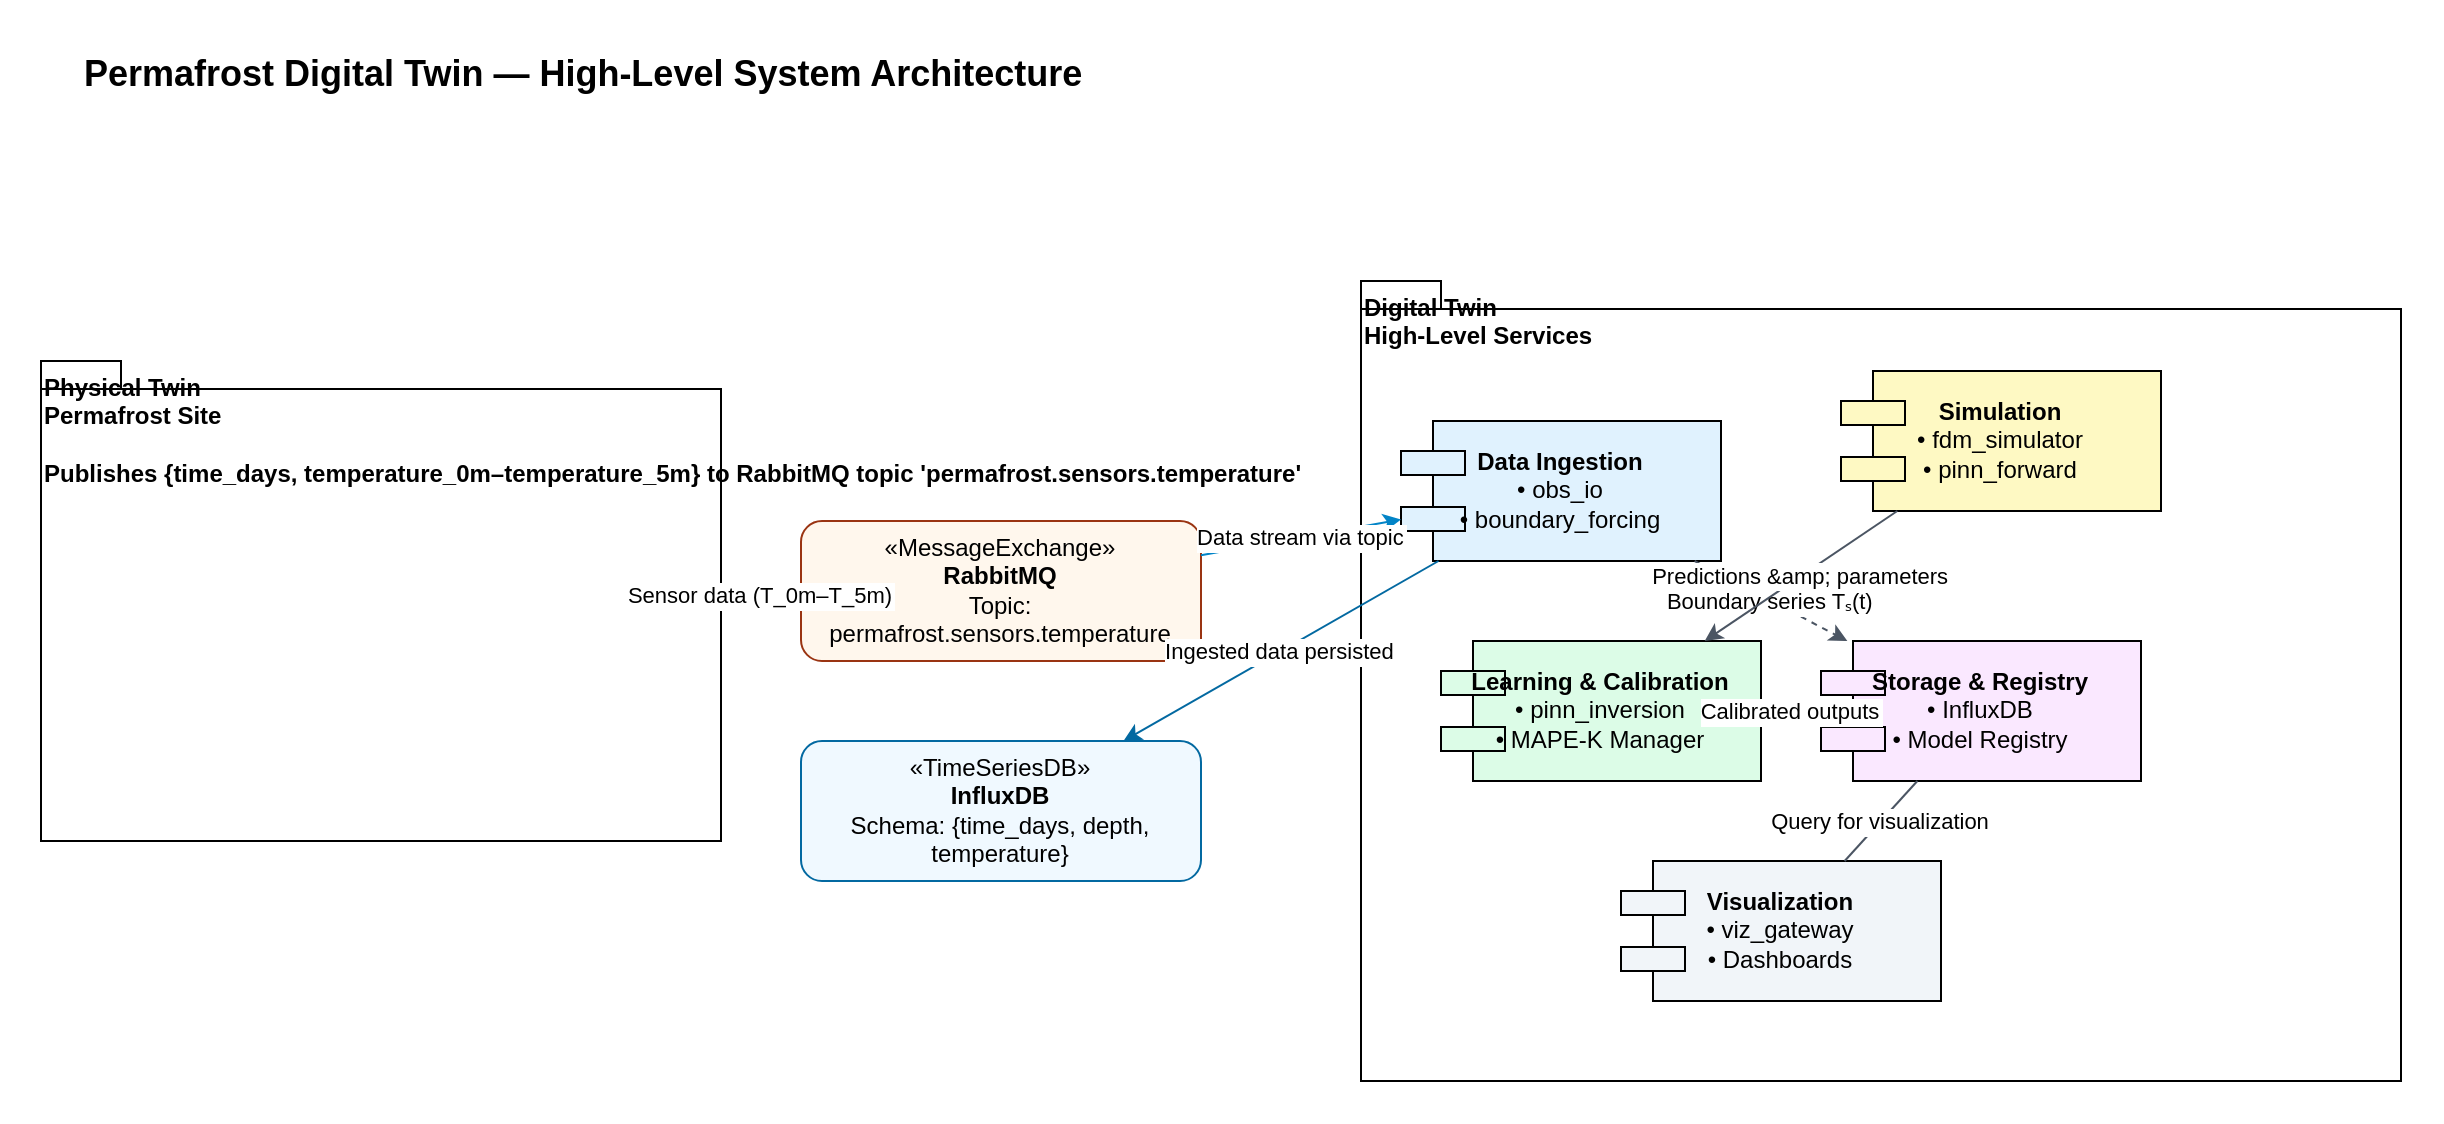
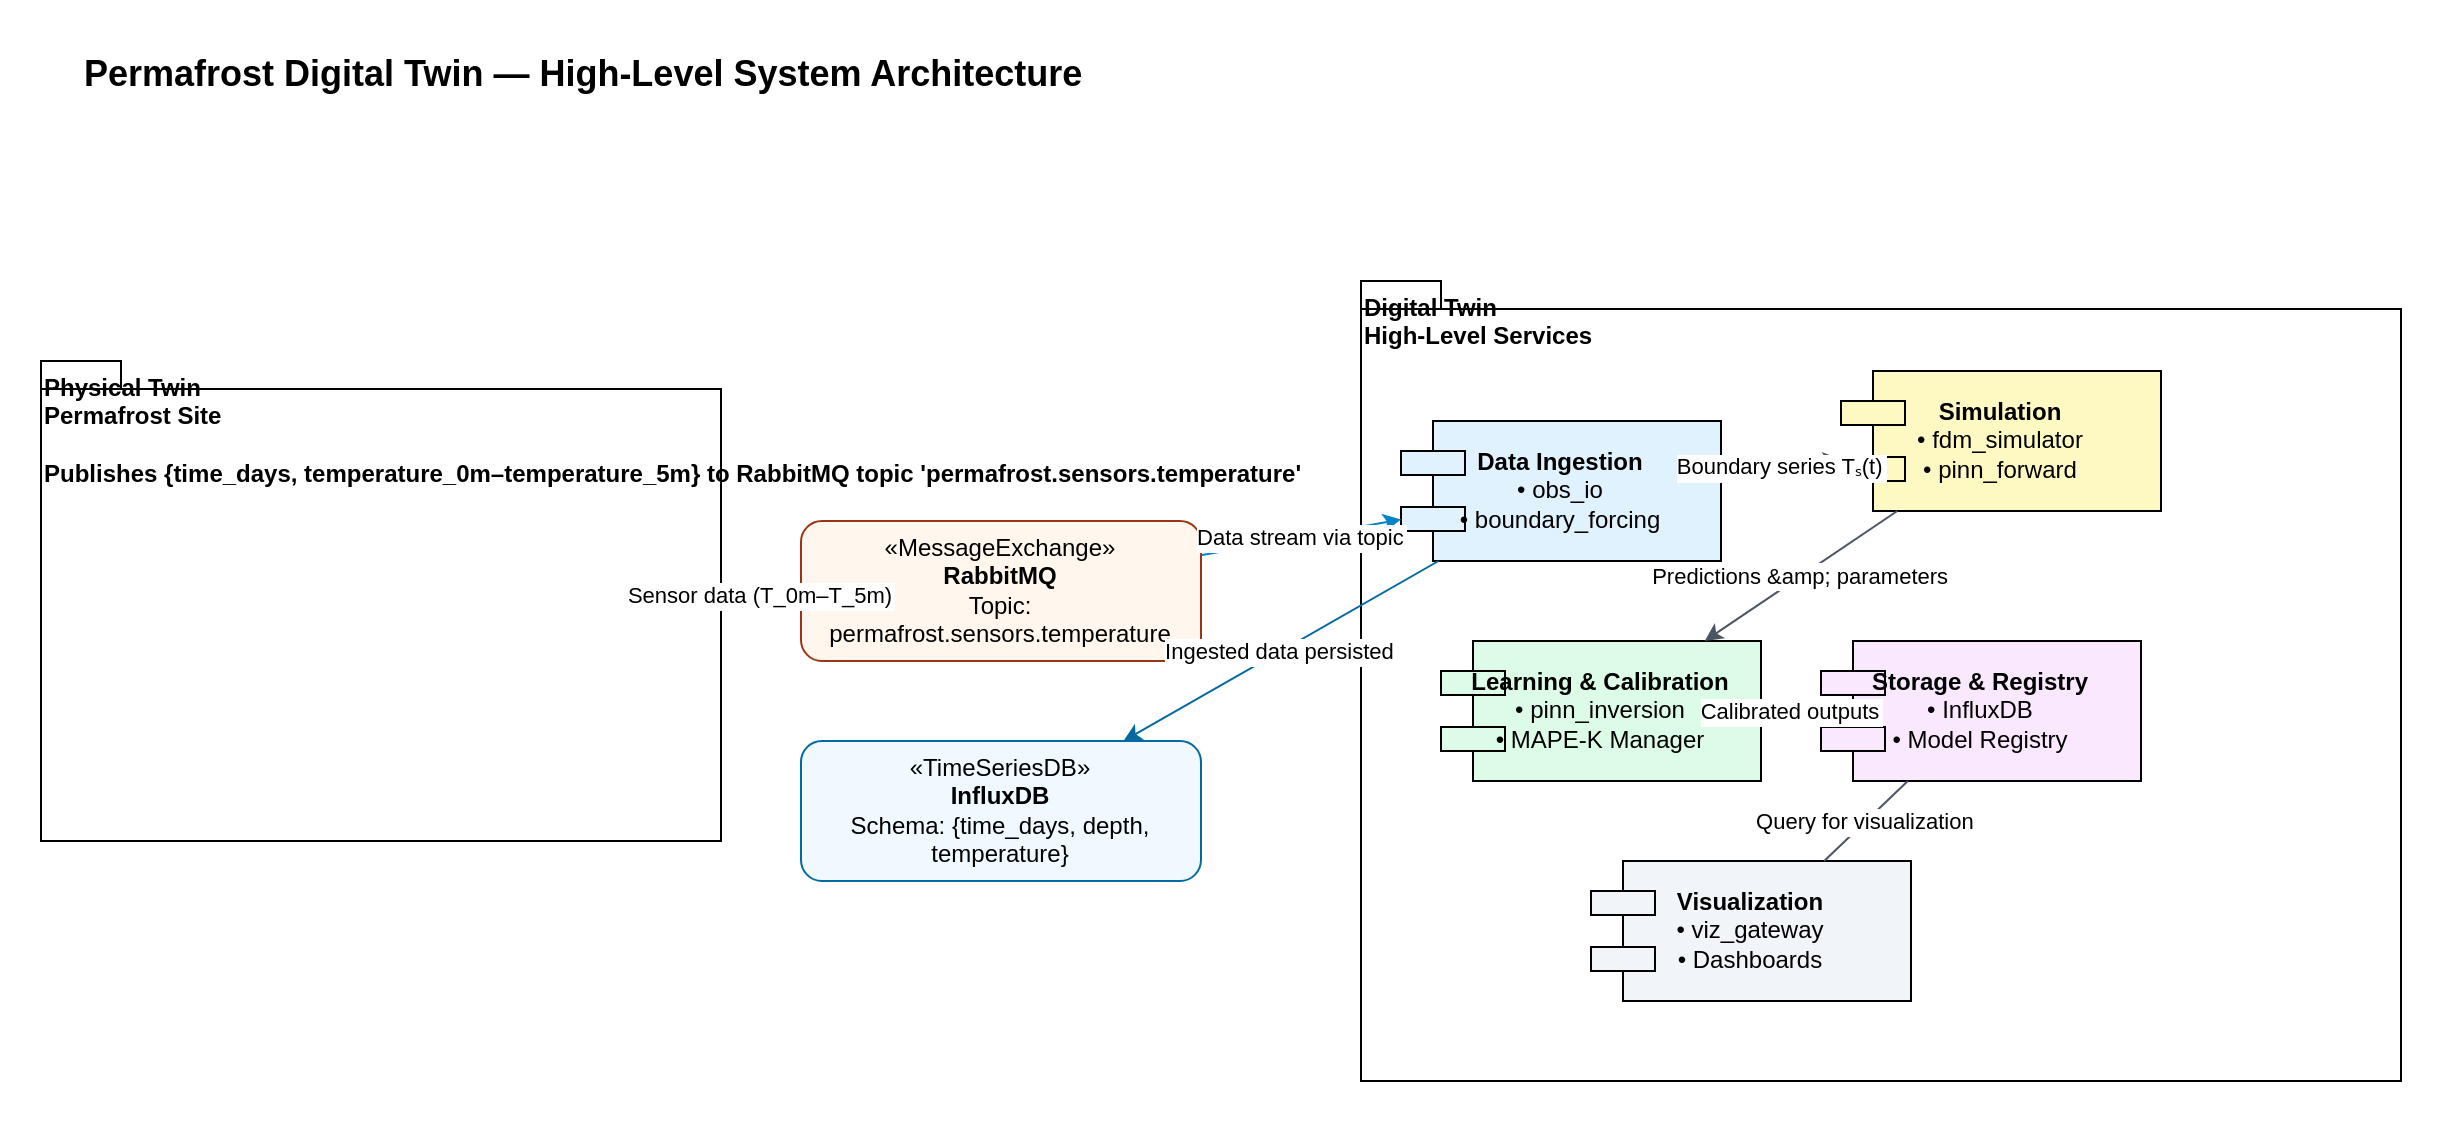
  <mxCell id="0" />
  <mxCell id="1" parent="0" />
  <mxCell id="2" value="Permafrost Digital Twin — High-Level System Architecture" style="text;html=1;fontSize=18;fontStyle=1;strokeColor=none;fillColor=none;" vertex="1" parent="1"><mxGeometry x="40" y="20" width="900" height="40" as="geometry" /></mxCell>
  <mxCell id="3" value="&lt;b&gt;Physical Twin&lt;/b&gt;&lt;br&gt;Permafrost Site&lt;br&gt;&lt;br&gt;Publishes {time_days, temperature_0m–temperature_5m} to RabbitMQ topic 'permafrost.sensors.temperature'" style="shape=folder;fontStyle=1;tabWidth=40;tabHeight=14;tabPosition=left;verticalAlign=top;align=left;html=1;" vertex="1" parent="1"><mxGeometry x="20" y="180" width="340" height="240" as="geometry" /></mxCell>
  <mxCell id="4" value="«MessageExchange»&lt;br&gt;&lt;b&gt;RabbitMQ&lt;/b&gt;&lt;br&gt;Topic: permafrost.sensors.temperature" style="whiteSpace=wrap;html=1;rounded=1;fillColor=#fff7ed;strokeColor=#9a3412;" vertex="1" parent="1"><mxGeometry x="400" y="260" width="200" height="70" as="geometry" /></mxCell>
  <mxCell id="5" value="«TimeSeriesDB»&lt;br&gt;&lt;b&gt;InfluxDB&lt;/b&gt;&lt;br&gt;Schema: {time_days, depth, temperature}" style="whiteSpace=wrap;html=1;rounded=1;fillColor=#f0f9ff;strokeColor=#0369a1;" vertex="1" parent="1"><mxGeometry x="400" y="370" width="200" height="70" as="geometry" /></mxCell>
  <mxCell id="6" value="&lt;b&gt;Digital Twin&lt;/b&gt;&lt;br&gt;High-Level Services" style="shape=folder;fontStyle=1;tabWidth=40;tabHeight=14;tabPosition=left;verticalAlign=top;align=left;html=1;" vertex="1" parent="1"><mxGeometry x="680" y="140" width="520" height="400" as="geometry" /></mxCell>
  <mxCell id="7" value="&lt;b&gt;Data Ingestion&lt;/b&gt;&lt;br&gt;• obs_io&lt;br&gt;• boundary_forcing" style="shape=component;whiteSpace=wrap;html=1;fillColor=#e0f2fe;" vertex="1" parent="1"><mxGeometry x="700" y="210" width="160" height="70" as="geometry" /></mxCell>
  <mxCell id="8" value="&lt;b&gt;Simulation&lt;/b&gt;&lt;br&gt;• fdm_simulator&lt;br&gt;• pinn_forward" style="shape=component;whiteSpace=wrap;html=1;fillColor=#fef9c3;" vertex="1" parent="1"><mxGeometry x="920" y="185" width="160" height="70" as="geometry" /></mxCell>
  <mxCell id="9" value="&lt;b&gt;Learning &amp;amp; Calibration&lt;/b&gt;&lt;br&gt;• pinn_inversion&lt;br&gt;• MAPE-K Manager" style="shape=component;whiteSpace=wrap;html=1;fillColor=#dcfce7;" vertex="1" parent="1"><mxGeometry x="720" y="320" width="160" height="70" as="geometry" /></mxCell>
  <mxCell id="10" value="&lt;b&gt;Storage &amp;amp; Registry&lt;/b&gt;&lt;br&gt;• InfluxDB&lt;br&gt;• Model Registry" style="shape=component;whiteSpace=wrap;html=1;fillColor=#fae8ff;" vertex="1" parent="1"><mxGeometry x="910" y="320" width="160" height="70" as="geometry" /></mxCell>
- <mxCell id="11" value="&lt;b&gt;Visualization&lt;/b&gt;&lt;br&gt;• viz_gateway&lt;br&gt;• Dashboards" style="shape=component;whiteSpace=wrap;html=1;fillColor=#f1f5f9;" vertex="1" parent="1"><mxGeometry x="810" y="430" width="160" height="70" as="geometry" /></mxCell>
+ <mxCell id="11" value="&lt;b&gt;Visualization&lt;/b&gt;&lt;br&gt;• viz_gateway&lt;br&gt;• Dashboards" style="shape=component;whiteSpace=wrap;html=1;fillColor=#f1f5f9;" vertex="1" parent="1"><mxGeometry x="795" y="430" width="160" height="70" as="geometry" /></mxCell>
  <mxCell id="12" value="Sensor data (T_0m–T_5m)" style="endArrow=classic;strokeColor=#0284c7;" edge="1" parent="1" source="3" target="4"><mxGeometry relative="1" as="geometry" /></mxCell>
  <mxCell id="13" value="Data stream via topic" style="endArrow=classic;strokeColor=#0284c7;" edge="1" parent="1" source="4" target="7"><mxGeometry relative="1" as="geometry" /></mxCell>
  <mxCell id="14" value="Ingested data persisted" style="endArrow=classic;strokeColor=#0369a1;" edge="1" parent="1" source="7" target="5"><mxGeometry relative="1" as="geometry" /></mxCell>
- <mxCell id="15" value="Boundary series Tₛ(t)" style="endArrow=classic;strokeColor=#4b5563;dashed=1;" edge="1" parent="1" source="7" target="10"><mxGeometry relative="1" as="geometry" /></mxCell>
+ <mxCell id="15" value="Boundary series Tₛ(t)" style="endArrow=classic;strokeColor=#4b5563;dashed=1;" edge="1" parent="1" source="7" target="8"><mxGeometry relative="1" as="geometry" /></mxCell>
  <mxCell id="16" value="Predictions &amp;amp; parameters" style="endArrow=classic;strokeColor=#4b5563;" edge="1" parent="1" source="8" target="9"><mxGeometry relative="1" as="geometry" /></mxCell>
  <mxCell id="17" value="Calibrated outputs" style="endArrow=classic;strokeColor=#4b5563;" edge="1" parent="1" source="9" target="10"><mxGeometry relative="1" as="geometry" /></mxCell>
  <mxCell id="18" value="Query for visualization" style="endArrow=none;strokeColor=#4b5563;" edge="1" parent="1" source="10" target="11"><mxGeometry relative="1" as="geometry" /></mxCell>
